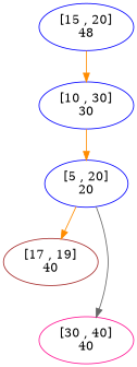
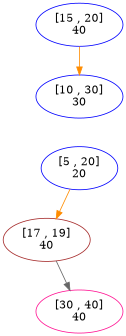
  digraph {
    node [color=blue]
    edge [color=darkorange]
-   n1 [label="[15 , 20]\l48"]
+   n1 [label="[15 , 20]\l40"]
    n2 [label="[10 , 30]\l30"]
    n3 [label="[5 , 20]\l20"]
    n4 [color=brown label="[17 , 19]\l40"]
    n5 [color=deeppink label="[30 , 40]\l40"]
    n1 -> n2
-   n2 -> n3
    n3 -> n4
-   n3 -> n5 [color=gray40]
+   n4 -> n5 [color=gray40]
  }
